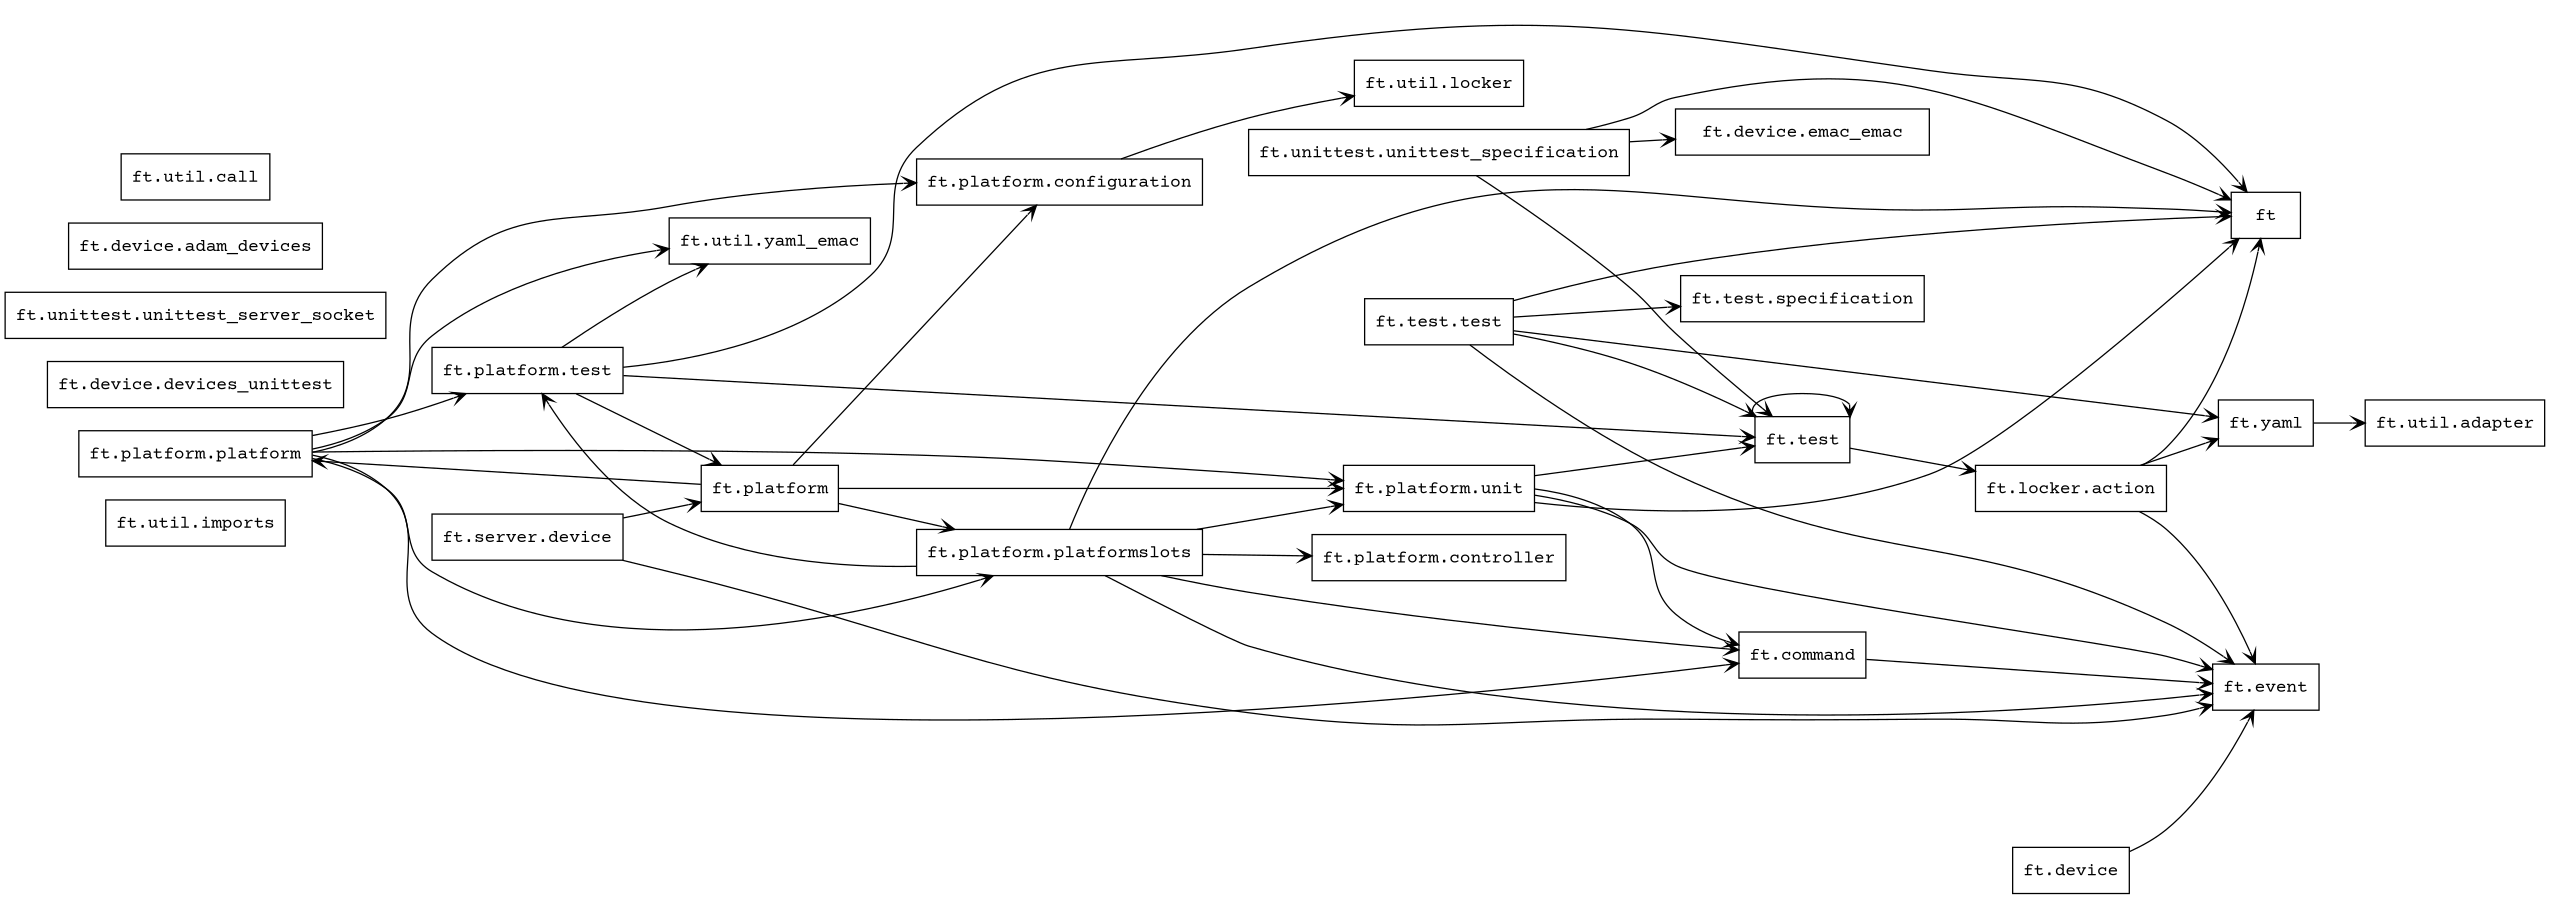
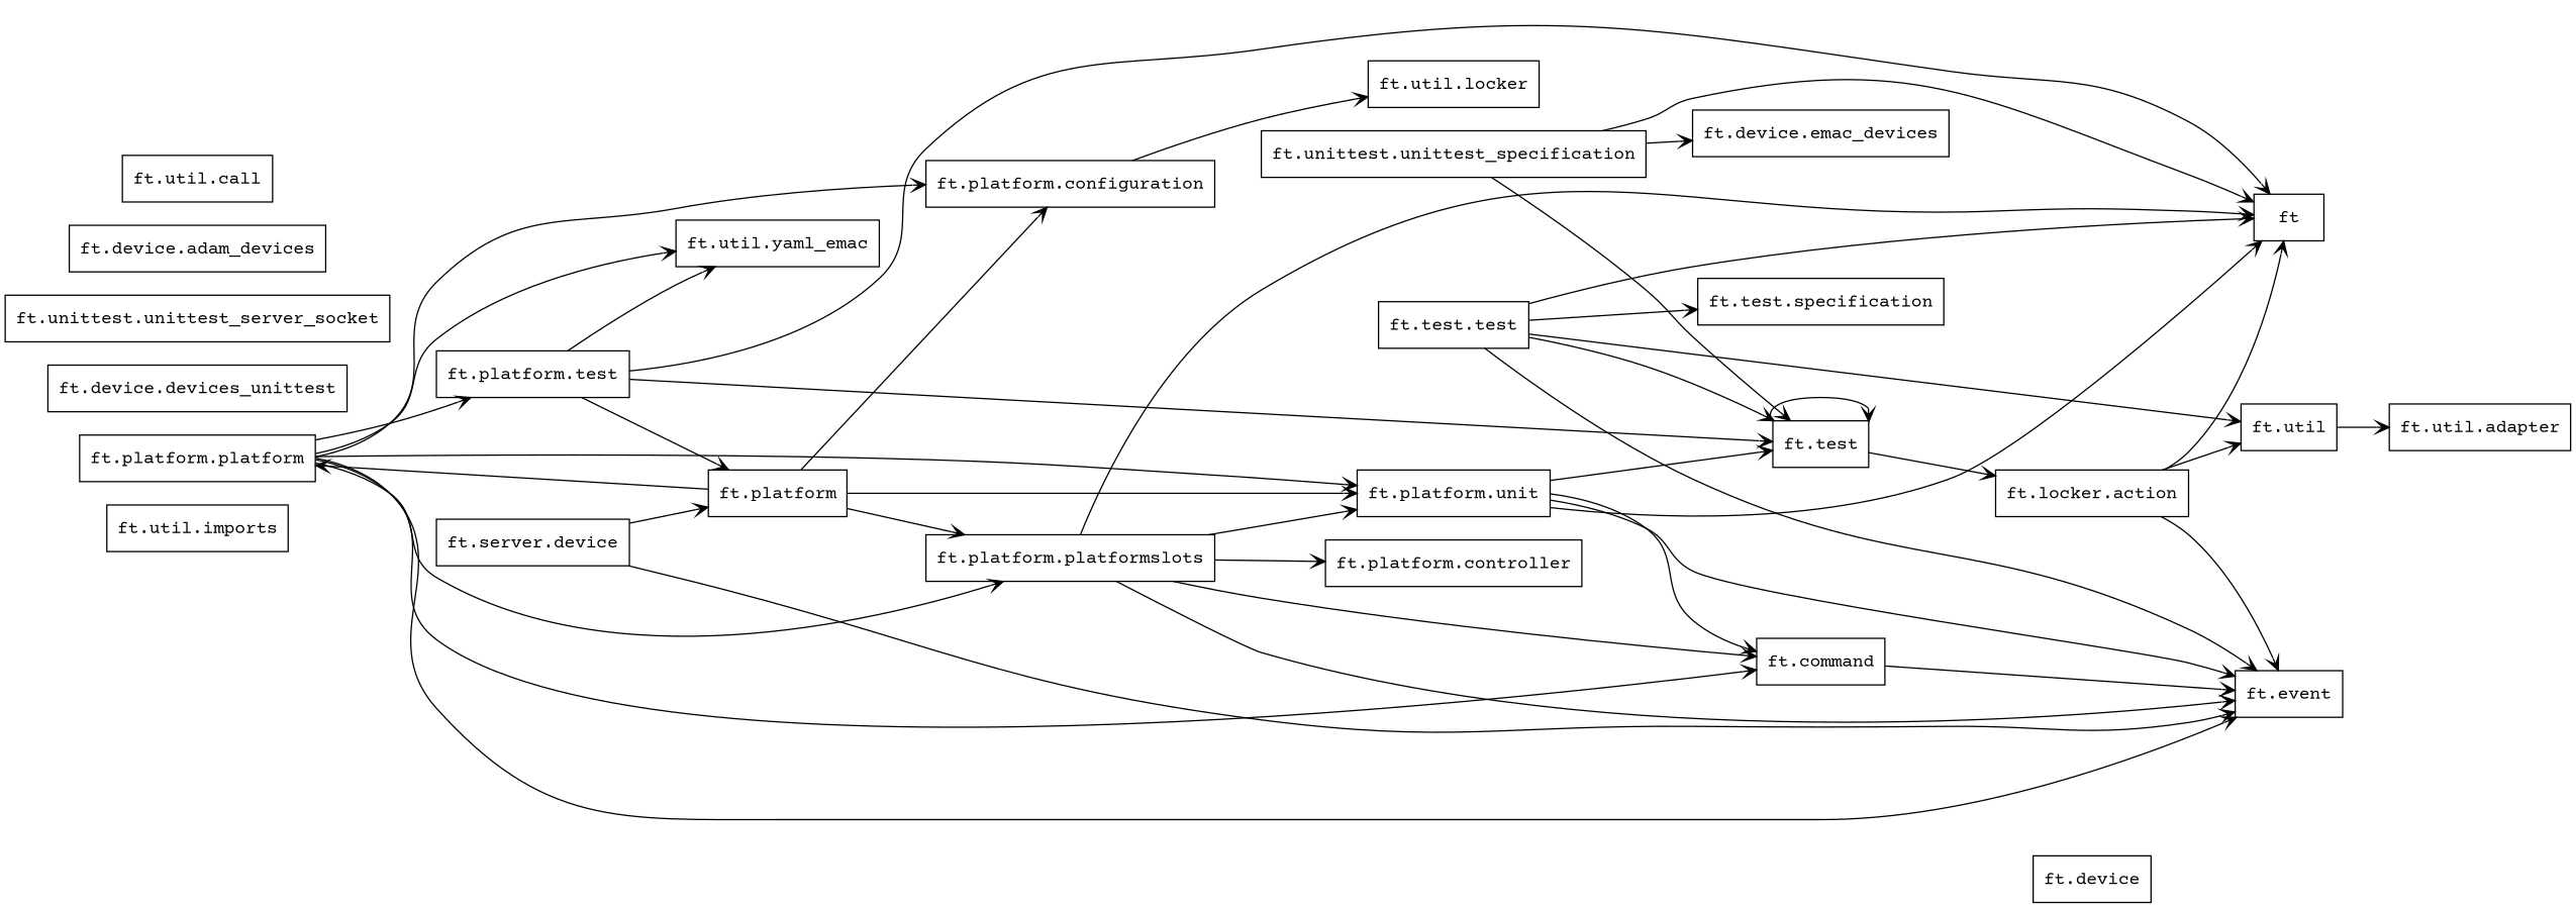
  digraph {
    fontname="Courier Prime"
    rankdir=LR
    node [fontname="Courier Prime" shape=box]
    edge [arrowhead=open arrowtail=none fontname="Courier Prime"]
    n1 [label="ft.util.imports"]
    n2 [label="ft.platform.platform"]
    n3 [label="ft.platform.test"]
    n4 [label="ft.util.yaml_emac"]
    n5 [label="ft.command"]
    n6 [label="ft.platform.unit"]
    n7 [label="ft.event"]
    n8 [label="ft.platform.configuration"]
    n9 [label="ft.platform.platformslots"]
    n10 [label=ft]
    n11 [label="ft.platform"]
    n12 [label="ft.test"]
    n13 [label="ft.util.locker"]
    n14 [label="ft.platform.controller"]
    n15 [label="ft.locker.action"]
    n16 [label="ft.server.device"]
    n17 [label="ft.unittest.unittest_specification"]
-   n18 [label="ft.device.emac_emac"]
+   n18 [label="ft.device.emac_devices"]
    n19 [label="ft.util.adapter"]
-   n20 [label="ft.yaml"]
+   n20 [label="ft.util"]
    n21 [label="ft.test.specification"]
    n22 [label="ft.device.devices_unittest"]
    n23 [label="ft.device"]
    n24 [label="ft.unittest.unittest_server_socket"]
    n25 [label="ft.test.test"]
    n26 [label="ft.device.adam_devices"]
    n27 [label="ft.util.call"]
    n2 -> n3
    n2 -> n4
    n2 -> n5
    n2 -> n6
-   n23 -> n7
+   n2 -> n7
    n2 -> n8
    n2 -> n9
    n3 -> n4
    n3 -> n10
    n3 -> n11
    n3 -> n12
    n5 -> n7
    n6 -> n5
    n6 -> n7
    n6 -> n10
    n6 -> n12
    n8 -> n13
-   n9 -> n3
    n9 -> n5
    n9 -> n6
    n9 -> n7
    n9 -> n10
    n9 -> n14
    n11 -> n2
    n11 -> n6
    n11 -> n8
    n11 -> n9
    n12 -> n12
    n12 -> n15
    n15 -> n7
    n15 -> n10
    n15 -> n20
    n16 -> n7
    n16 -> n11
    n17 -> n10
    n17 -> n12
    n17 -> n18
    n20 -> n19
    n25 -> n7
    n25 -> n10
    n25 -> n12
    n25 -> n20
    n25 -> n21
  }
